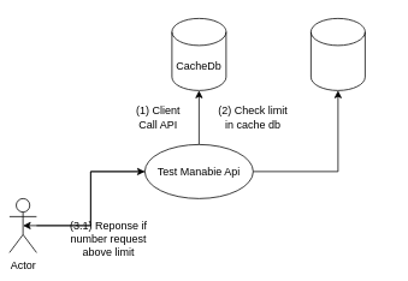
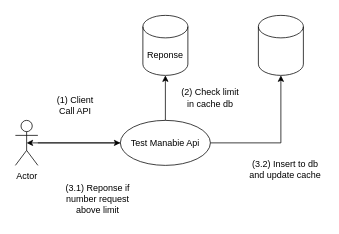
  <mxCell id="0" />
  <mxCell id="1" parent="0" />
  <mxCell id="2" style="edgeStyle=orthogonalEdgeStyle;rounded=0;orthogonalLoop=1;jettySize=auto;html=1;entryX=0;entryY=0.5;entryDx=0;entryDy=0;" edge="1" parent="1" source="3" target="7"><mxGeometry relative="1" as="geometry" /></mxCell>
- <mxCell id="3" value="Actor" style="shape=umlActor;verticalLabelPosition=bottom;verticalAlign=top;html=1;outlineConnect=0;" vertex="1" parent="1"><mxGeometry x="10" y="220" width="30" height="60" as="geometry" /></mxCell>
+ <mxCell id="3" value="Actor" style="shape=umlActor;verticalLabelPosition=bottom;verticalAlign=top;html=1;outlineConnect=0;" vertex="1" parent="1"><mxGeometry x="20" y="160" width="30" height="60" as="geometry" /></mxCell>
  <mxCell id="4" style="edgeStyle=orthogonalEdgeStyle;rounded=0;orthogonalLoop=1;jettySize=auto;html=1;entryX=0.5;entryY=1;entryDx=0;entryDy=0;entryPerimeter=0;" edge="1" parent="1" source="7" target="8"><mxGeometry relative="1" as="geometry" /></mxCell>
  <mxCell id="5" style="edgeStyle=orthogonalEdgeStyle;rounded=0;orthogonalLoop=1;jettySize=auto;html=1;entryX=0.5;entryY=1;entryDx=0;entryDy=0;entryPerimeter=0;" edge="1" parent="1" source="7" target="9"><mxGeometry relative="1" as="geometry" /></mxCell>
  <mxCell id="6" style="edgeStyle=orthogonalEdgeStyle;rounded=0;orthogonalLoop=1;jettySize=auto;html=1;entryX=0.5;entryY=0.5;entryDx=0;entryDy=0;entryPerimeter=0;" edge="1" parent="1" source="7" target="3"><mxGeometry relative="1" as="geometry" /></mxCell>
  <mxCell id="7" value="Test Manabie Api" style="ellipse;whiteSpace=wrap;html=1;" vertex="1" parent="1"><mxGeometry x="160" y="160" width="120" height="60" as="geometry" /></mxCell>
- <mxCell id="8" value="CacheDb" style="shape=cylinder3;whiteSpace=wrap;html=1;boundedLbl=1;backgroundOutline=1;size=15;" vertex="1" parent="1"><mxGeometry x="190" y="20" width="60" height="80" as="geometry" /></mxCell>
+ <mxCell id="8" value="Reponse" style="shape=cylinder3;whiteSpace=wrap;html=1;boundedLbl=1;backgroundOutline=1;size=15;" vertex="1" parent="1"><mxGeometry x="190" y="20" width="60" height="80" as="geometry" /></mxCell>
  <mxCell id="9" value="" style="shape=cylinder3;whiteSpace=wrap;html=1;boundedLbl=1;backgroundOutline=1;size=15;" vertex="1" parent="1"><mxGeometry x="344" y="20" width="60" height="80" as="geometry" /></mxCell>
- <mxCell id="10" value="(1) Client Call API" style="text;html=1;strokeColor=none;fillColor=none;align=center;verticalAlign=middle;whiteSpace=wrap;rounded=0;" vertex="1" parent="1"><mxGeometry x="145" y="110" width="60" height="40" as="geometry" /></mxCell>
+ <mxCell id="10" value="(1) Client Call API" style="text;html=1;strokeColor=none;fillColor=none;align=center;verticalAlign=middle;whiteSpace=wrap;rounded=0;" vertex="1" parent="1"><mxGeometry x="70" y="120" width="60" height="40" as="geometry" /></mxCell>
  <mxCell id="11" value="(2) Check limit in cache db" style="text;html=1;strokeColor=none;fillColor=none;align=center;verticalAlign=middle;whiteSpace=wrap;rounded=0;" vertex="1" parent="1"><mxGeometry x="240" y="110" width="80" height="40" as="geometry" /></mxCell>
- <mxCell id="12" value="(3.1) Reponse if number request above limit" style="text;html=1;strokeColor=none;fillColor=none;align=center;verticalAlign=middle;whiteSpace=wrap;rounded=0;" vertex="1" parent="1"><mxGeometry x="70" y="240" width="100" height="50" as="geometry" /></mxCell>
+ <mxCell id="12" value="(3.1) Reponse if number request above limit" style="text;html=1;strokeColor=none;fillColor=none;align=center;verticalAlign=middle;whiteSpace=wrap;rounded=0;" vertex="1" parent="1"><mxGeometry x="80" y="240" width="100" height="50" as="geometry" /></mxCell>
+ <mxCell id="13" value="(3.2) Insert to db and update cache" style="text;html=1;strokeColor=none;fillColor=none;align=center;verticalAlign=middle;whiteSpace=wrap;rounded=0;" vertex="1" parent="1"><mxGeometry x="330" y="200" width="100" height="50" as="geometry" /></mxCell>
